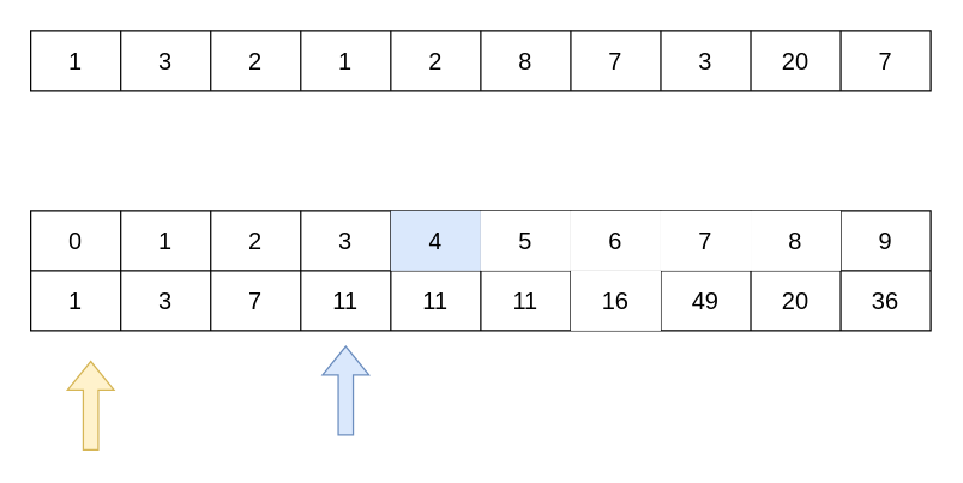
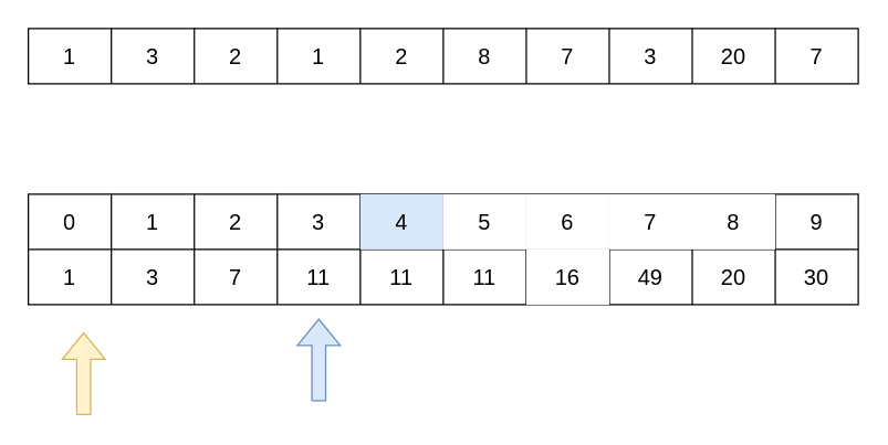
  <mxCell id="0" />
  <mxCell id="1" parent="0" />
  <mxCell id="2" value="" style="shape=table;startSize=0;container=1;collapsible=0;childLayout=tableLayout;fontSize=16;" vertex="1" parent="1"><mxGeometry x="20" y="140" width="600" height="80" as="geometry" /></mxCell>
  <mxCell id="3" style="shape=tableRow;horizontal=0;startSize=0;swimlaneHead=0;swimlaneBody=0;strokeColor=inherit;top=0;left=0;bottom=0;right=0;collapsible=0;dropTarget=0;fillColor=none;points=[[0,0.5],[1,0.5]];portConstraint=eastwest;fontSize=16;" vertex="1" parent="2"><mxGeometry width="600" height="40" as="geometry" /></mxCell>
  <mxCell id="4" value="0" style="shape=partialRectangle;html=1;whiteSpace=wrap;connectable=0;strokeColor=inherit;overflow=hidden;fillColor=none;top=0;left=0;bottom=0;right=0;pointerEvents=1;fontSize=16;" vertex="1" parent="3"><mxGeometry width="60" height="40" as="geometry"><mxRectangle width="60" height="40" as="alternateBounds" /></mxGeometry></mxCell>
  <mxCell id="5" value="1" style="shape=partialRectangle;html=1;whiteSpace=wrap;connectable=0;strokeColor=inherit;overflow=hidden;fillColor=none;top=0;left=0;bottom=0;right=0;pointerEvents=1;fontSize=16;" vertex="1" parent="3"><mxGeometry x="60" width="60" height="40" as="geometry"><mxRectangle width="60" height="40" as="alternateBounds" /></mxGeometry></mxCell>
  <mxCell id="6" value="2" style="shape=partialRectangle;html=1;whiteSpace=wrap;connectable=0;strokeColor=inherit;overflow=hidden;fillColor=none;top=0;left=0;bottom=0;right=0;pointerEvents=1;fontSize=16;" vertex="1" parent="3"><mxGeometry x="120" width="60" height="40" as="geometry"><mxRectangle width="60" height="40" as="alternateBounds" /></mxGeometry></mxCell>
  <mxCell id="7" value="3" style="shape=partialRectangle;html=1;whiteSpace=wrap;connectable=0;strokeColor=inherit;overflow=hidden;fillColor=none;top=0;left=0;bottom=0;right=0;pointerEvents=1;fontSize=16;" vertex="1" parent="3"><mxGeometry x="180" width="60" height="40" as="geometry"><mxRectangle width="60" height="40" as="alternateBounds" /></mxGeometry></mxCell>
  <mxCell id="8" value="4" style="shape=partialRectangle;html=1;whiteSpace=wrap;connectable=0;overflow=hidden;top=0;left=0;bottom=0;right=0;pointerEvents=1;fontSize=16;fillColor=#dae8fc;strokeColor=#6c8ebf;" vertex="1" parent="3"><mxGeometry x="240" width="60" height="40" as="geometry"><mxRectangle width="60" height="40" as="alternateBounds" /></mxGeometry></mxCell>
  <mxCell id="9" value="5" style="shape=partialRectangle;html=1;whiteSpace=wrap;connectable=0;overflow=hidden;top=0;left=0;bottom=0;right=0;pointerEvents=1;fontSize=16;" vertex="1" parent="3"><mxGeometry x="300" width="60" height="40" as="geometry"><mxRectangle width="60" height="40" as="alternateBounds" /></mxGeometry></mxCell>
  <mxCell id="10" value="6" style="shape=partialRectangle;html=1;whiteSpace=wrap;connectable=0;overflow=hidden;top=0;left=0;bottom=0;right=0;pointerEvents=1;fontSize=16;" vertex="1" parent="3"><mxGeometry x="360" width="60" height="40" as="geometry"><mxRectangle width="60" height="40" as="alternateBounds" /></mxGeometry></mxCell>
  <mxCell id="11" value="7" style="shape=partialRectangle;html=1;whiteSpace=wrap;connectable=0;overflow=hidden;top=0;left=0;bottom=0;right=0;pointerEvents=1;fontSize=16;" vertex="1" parent="3"><mxGeometry x="420" width="60" height="40" as="geometry"><mxRectangle width="60" height="40" as="alternateBounds" /></mxGeometry></mxCell>
  <mxCell id="12" value="8" style="shape=partialRectangle;html=1;whiteSpace=wrap;connectable=0;overflow=hidden;top=0;left=0;bottom=0;right=0;pointerEvents=1;fontSize=16;" vertex="1" parent="3"><mxGeometry x="480" width="60" height="40" as="geometry"><mxRectangle width="60" height="40" as="alternateBounds" /></mxGeometry></mxCell>
  <mxCell id="13" value="9" style="shape=partialRectangle;html=1;whiteSpace=wrap;connectable=0;strokeColor=inherit;overflow=hidden;fillColor=none;top=0;left=0;bottom=0;right=0;pointerEvents=1;fontSize=16;" vertex="1" parent="3"><mxGeometry x="540" width="60" height="40" as="geometry"><mxRectangle width="60" height="40" as="alternateBounds" /></mxGeometry></mxCell>
  <mxCell id="14" value="" style="shape=tableRow;horizontal=0;startSize=0;swimlaneHead=0;swimlaneBody=0;strokeColor=inherit;top=0;left=0;bottom=0;right=0;collapsible=0;dropTarget=0;fillColor=none;points=[[0,0.5],[1,0.5]];portConstraint=eastwest;fontSize=16;" vertex="1" parent="2"><mxGeometry y="40" width="600" height="40" as="geometry" /></mxCell>
  <mxCell id="15" value="1" style="shape=partialRectangle;html=1;whiteSpace=wrap;connectable=0;strokeColor=inherit;overflow=hidden;fillColor=none;top=0;left=0;bottom=0;right=0;pointerEvents=1;fontSize=16;" vertex="1" parent="14"><mxGeometry width="60" height="40" as="geometry"><mxRectangle width="60" height="40" as="alternateBounds" /></mxGeometry></mxCell>
  <mxCell id="16" value="3" style="shape=partialRectangle;html=1;whiteSpace=wrap;connectable=0;strokeColor=inherit;overflow=hidden;fillColor=none;top=0;left=0;bottom=0;right=0;pointerEvents=1;fontSize=16;" vertex="1" parent="14"><mxGeometry x="60" width="60" height="40" as="geometry"><mxRectangle width="60" height="40" as="alternateBounds" /></mxGeometry></mxCell>
  <mxCell id="17" value="7" style="shape=partialRectangle;html=1;whiteSpace=wrap;connectable=0;strokeColor=inherit;overflow=hidden;fillColor=none;top=0;left=0;bottom=0;right=0;pointerEvents=1;fontSize=16;" vertex="1" parent="14"><mxGeometry x="120" width="60" height="40" as="geometry"><mxRectangle width="60" height="40" as="alternateBounds" /></mxGeometry></mxCell>
  <mxCell id="18" value="11" style="shape=partialRectangle;html=1;whiteSpace=wrap;connectable=0;strokeColor=inherit;overflow=hidden;fillColor=none;top=0;left=0;bottom=0;right=0;pointerEvents=1;fontSize=16;" vertex="1" parent="14"><mxGeometry x="180" width="60" height="40" as="geometry"><mxRectangle width="60" height="40" as="alternateBounds" /></mxGeometry></mxCell>
  <mxCell id="19" value="11" style="shape=partialRectangle;html=1;whiteSpace=wrap;connectable=0;strokeColor=inherit;overflow=hidden;fillColor=none;top=0;left=0;bottom=0;right=0;pointerEvents=1;fontSize=16;" vertex="1" parent="14"><mxGeometry x="240" width="60" height="40" as="geometry"><mxRectangle width="60" height="40" as="alternateBounds" /></mxGeometry></mxCell>
  <mxCell id="20" value="11" style="shape=partialRectangle;html=1;whiteSpace=wrap;connectable=0;strokeColor=inherit;overflow=hidden;fillColor=none;top=0;left=0;bottom=0;right=0;pointerEvents=1;fontSize=16;" vertex="1" parent="14"><mxGeometry x="300" width="60" height="40" as="geometry"><mxRectangle width="60" height="40" as="alternateBounds" /></mxGeometry></mxCell>
  <mxCell id="21" value="16" style="shape=partialRectangle;html=1;whiteSpace=wrap;connectable=0;overflow=hidden;top=0;left=0;bottom=0;right=0;pointerEvents=1;fontSize=16;" vertex="1" parent="14"><mxGeometry x="360" width="60" height="40" as="geometry"><mxRectangle width="60" height="40" as="alternateBounds" /></mxGeometry></mxCell>
  <mxCell id="22" value="49" style="shape=partialRectangle;html=1;whiteSpace=wrap;connectable=0;strokeColor=inherit;overflow=hidden;fillColor=none;top=0;left=0;bottom=0;right=0;pointerEvents=1;fontSize=16;" vertex="1" parent="14"><mxGeometry x="420" width="60" height="40" as="geometry"><mxRectangle width="60" height="40" as="alternateBounds" /></mxGeometry></mxCell>
  <mxCell id="23" value="20" style="shape=partialRectangle;html=1;whiteSpace=wrap;connectable=0;strokeColor=inherit;overflow=hidden;fillColor=none;top=0;left=0;bottom=0;right=0;pointerEvents=1;fontSize=16;" vertex="1" parent="14"><mxGeometry x="480" width="60" height="40" as="geometry"><mxRectangle width="60" height="40" as="alternateBounds" /></mxGeometry></mxCell>
- <mxCell id="24" value="36" style="shape=partialRectangle;html=1;whiteSpace=wrap;connectable=0;strokeColor=inherit;overflow=hidden;fillColor=none;top=0;left=0;bottom=0;right=0;pointerEvents=1;fontSize=16;" vertex="1" parent="14"><mxGeometry x="540" width="60" height="40" as="geometry"><mxRectangle width="60" height="40" as="alternateBounds" /></mxGeometry></mxCell>
+ <mxCell id="24" value="30" style="shape=partialRectangle;html=1;whiteSpace=wrap;connectable=0;strokeColor=inherit;overflow=hidden;fillColor=none;top=0;left=0;bottom=0;right=0;pointerEvents=1;fontSize=16;" vertex="1" parent="14"><mxGeometry x="540" width="60" height="40" as="geometry"><mxRectangle width="60" height="40" as="alternateBounds" /></mxGeometry></mxCell>
  <mxCell id="25" value="" style="shape=flexArrow;endArrow=classic;html=1;rounded=0;fillColor=#dae8fc;strokeColor=#6c8ebf;" edge="1" parent="1"><mxGeometry width="50" height="50" relative="1" as="geometry"><mxPoint x="230" y="290" as="sourcePoint" /><mxPoint x="230" y="230" as="targetPoint" /></mxGeometry></mxCell>
  <mxCell id="26" value="" style="shape=flexArrow;endArrow=classic;html=1;rounded=0;fillColor=#fff2cc;strokeColor=#d6b656;" edge="1" parent="1"><mxGeometry width="50" height="50" relative="1" as="geometry"><mxPoint x="60" y="300" as="sourcePoint" /><mxPoint x="60" y="240" as="targetPoint" /></mxGeometry></mxCell>
  <mxCell id="27" value="" style="shape=table;startSize=0;container=1;collapsible=0;childLayout=tableLayout;fontSize=16;" vertex="1" parent="1"><mxGeometry x="20" y="20" width="600" height="40" as="geometry" /></mxCell>
  <mxCell id="28" value="" style="shape=tableRow;horizontal=0;startSize=0;swimlaneHead=0;swimlaneBody=0;strokeColor=inherit;top=0;left=0;bottom=0;right=0;collapsible=0;dropTarget=0;fillColor=none;points=[[0,0.5],[1,0.5]];portConstraint=eastwest;fontSize=16;" vertex="1" parent="27"><mxGeometry width="600" height="40" as="geometry" /></mxCell>
  <mxCell id="29" value="1" style="shape=partialRectangle;html=1;whiteSpace=wrap;connectable=0;strokeColor=inherit;overflow=hidden;fillColor=none;top=0;left=0;bottom=0;right=0;pointerEvents=1;fontSize=16;" vertex="1" parent="28"><mxGeometry width="60" height="40" as="geometry"><mxRectangle width="60" height="40" as="alternateBounds" /></mxGeometry></mxCell>
  <mxCell id="30" value="3" style="shape=partialRectangle;html=1;whiteSpace=wrap;connectable=0;strokeColor=inherit;overflow=hidden;fillColor=none;top=0;left=0;bottom=0;right=0;pointerEvents=1;fontSize=16;" vertex="1" parent="28"><mxGeometry x="60" width="60" height="40" as="geometry"><mxRectangle width="60" height="40" as="alternateBounds" /></mxGeometry></mxCell>
  <mxCell id="31" value="2" style="shape=partialRectangle;html=1;whiteSpace=wrap;connectable=0;strokeColor=inherit;overflow=hidden;fillColor=none;top=0;left=0;bottom=0;right=0;pointerEvents=1;fontSize=16;" vertex="1" parent="28"><mxGeometry x="120" width="60" height="40" as="geometry"><mxRectangle width="60" height="40" as="alternateBounds" /></mxGeometry></mxCell>
  <mxCell id="32" value="1" style="shape=partialRectangle;html=1;whiteSpace=wrap;connectable=0;strokeColor=inherit;overflow=hidden;fillColor=none;top=0;left=0;bottom=0;right=0;pointerEvents=1;fontSize=16;" vertex="1" parent="28"><mxGeometry x="180" width="60" height="40" as="geometry"><mxRectangle width="60" height="40" as="alternateBounds" /></mxGeometry></mxCell>
  <mxCell id="33" value="2" style="shape=partialRectangle;html=1;whiteSpace=wrap;connectable=0;strokeColor=inherit;overflow=hidden;fillColor=none;top=0;left=0;bottom=0;right=0;pointerEvents=1;fontSize=16;" vertex="1" parent="28"><mxGeometry x="240" width="60" height="40" as="geometry"><mxRectangle width="60" height="40" as="alternateBounds" /></mxGeometry></mxCell>
  <mxCell id="34" value="8" style="shape=partialRectangle;html=1;whiteSpace=wrap;connectable=0;strokeColor=inherit;overflow=hidden;fillColor=none;top=0;left=0;bottom=0;right=0;pointerEvents=1;fontSize=16;" vertex="1" parent="28"><mxGeometry x="300" width="60" height="40" as="geometry"><mxRectangle width="60" height="40" as="alternateBounds" /></mxGeometry></mxCell>
  <mxCell id="35" value="7" style="shape=partialRectangle;html=1;whiteSpace=wrap;connectable=0;strokeColor=inherit;overflow=hidden;fillColor=none;top=0;left=0;bottom=0;right=0;pointerEvents=1;fontSize=16;" vertex="1" parent="28"><mxGeometry x="360" width="60" height="40" as="geometry"><mxRectangle width="60" height="40" as="alternateBounds" /></mxGeometry></mxCell>
  <mxCell id="36" value="3" style="shape=partialRectangle;html=1;whiteSpace=wrap;connectable=0;strokeColor=inherit;overflow=hidden;fillColor=none;top=0;left=0;bottom=0;right=0;pointerEvents=1;fontSize=16;" vertex="1" parent="28"><mxGeometry x="420" width="60" height="40" as="geometry"><mxRectangle width="60" height="40" as="alternateBounds" /></mxGeometry></mxCell>
  <mxCell id="37" value="20" style="shape=partialRectangle;html=1;whiteSpace=wrap;connectable=0;strokeColor=inherit;overflow=hidden;fillColor=none;top=0;left=0;bottom=0;right=0;pointerEvents=1;fontSize=16;" vertex="1" parent="28"><mxGeometry x="480" width="60" height="40" as="geometry"><mxRectangle width="60" height="40" as="alternateBounds" /></mxGeometry></mxCell>
  <mxCell id="38" value="7" style="shape=partialRectangle;html=1;whiteSpace=wrap;connectable=0;strokeColor=inherit;overflow=hidden;fillColor=none;top=0;left=0;bottom=0;right=0;pointerEvents=1;fontSize=16;" vertex="1" parent="28"><mxGeometry x="540" width="60" height="40" as="geometry"><mxRectangle width="60" height="40" as="alternateBounds" /></mxGeometry></mxCell>
